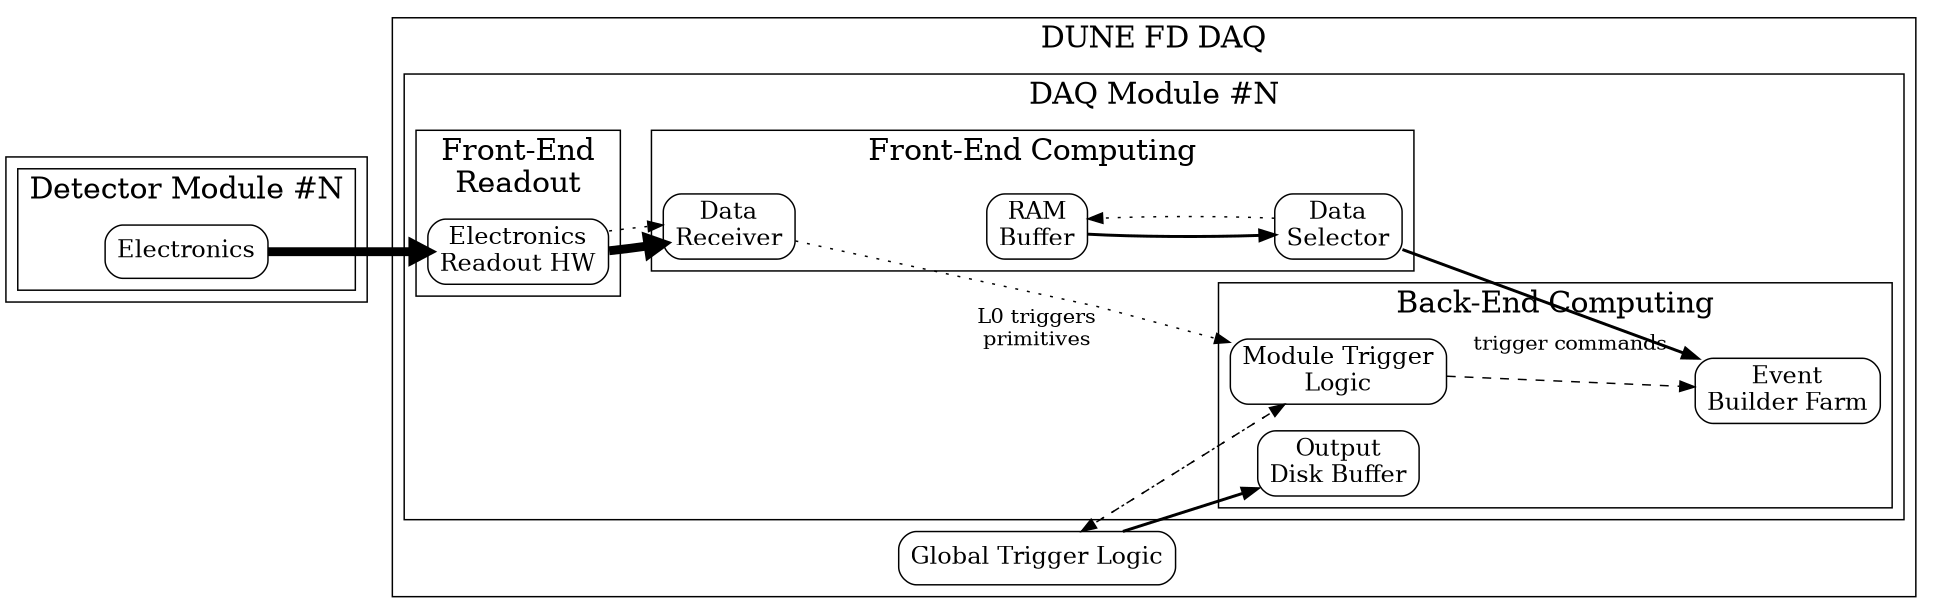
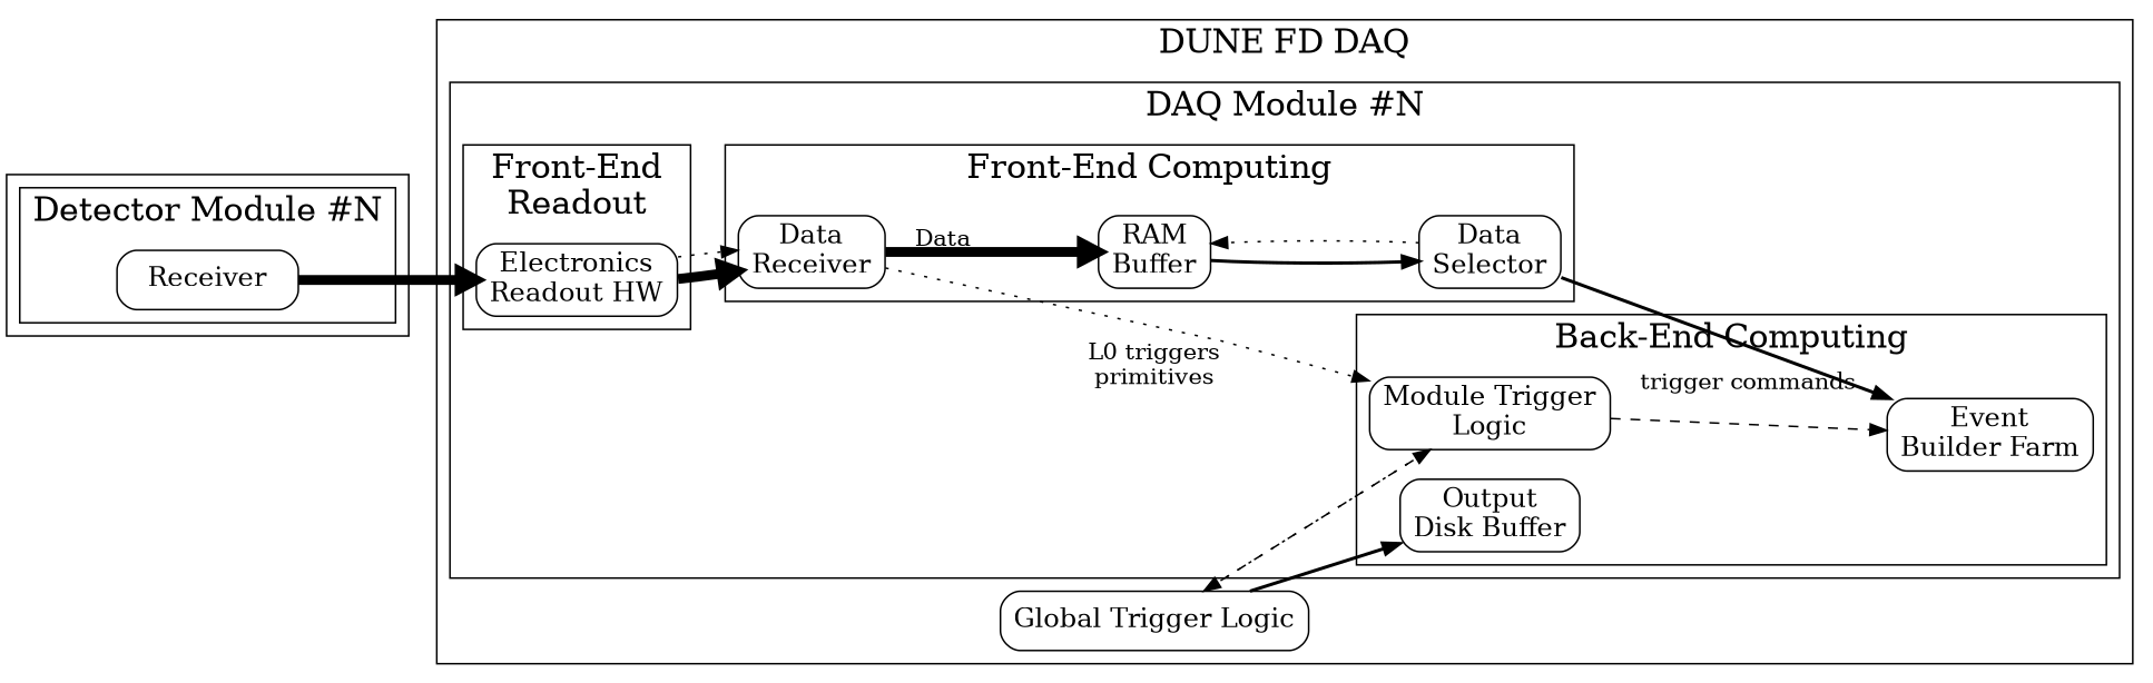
  digraph {
    compound=true
    fontsize=20
    ordering=out
    rankdir=LR
    splines=false
    node [fontsize=16 shape=box style=rounded]
    edge [penwidth=1 style=dotted]
-   n1 [label=Electronics]
+   n1 [label=Receiver]
    n2 [label="Electronics\nReadout HW"]
    n3 [label="Data\nReceiver"]
    n4 [label="RAM\nBuffer"]
    n5 [label="Data\nSelector"]
    n6 [label="Module Trigger\nLogic"]
    n7 [label="Event\nBuilder Farm"]
    n8 [label="Output\nDisk Buffer"]
    n9 [label="Global Trigger Logic"]
    subgraph cluster_1 {
      subgraph cluster_2 {
        label="Detector Module #N"
        n1
      }
    }
    subgraph cluster_3 {
      label="DUNE FD DAQ"
      n9
      subgraph cluster_4 {
        label="DAQ Module #N"
        subgraph cluster_5 {
          label="Front-End\nReadout"
          n2
        }
        subgraph cluster_6 {
          label="Front-End Computing"
          n3
          n4
          n5
        }
        subgraph cluster_7 {
          label="Back-End Computing"
          n6
          n7
          n8
        }
      }
    }
    n1 -> n2 [penwidth=6 style=""]
    n2 -> n3 [penwidth=6 style=""]
    n2 -> n3
+   n3 -> n4 [label="\nData\n" penwidth=6 style=""]
    n3 -> n6 [label="L0 triggers\nprimitives"]
    n4 -> n5 [penwidth=2 style=solid]
    n5 -> n4
    n5 -> n7 [penwidth=2 style=solid]
    n6 -> n7 [label="\ntrigger commands\n\n" style=dashed]
    n6 -> n9
    n9 -> n6 [style=dashed]
    n9 -> n8 [penwidth=2 style=solid]
  }
